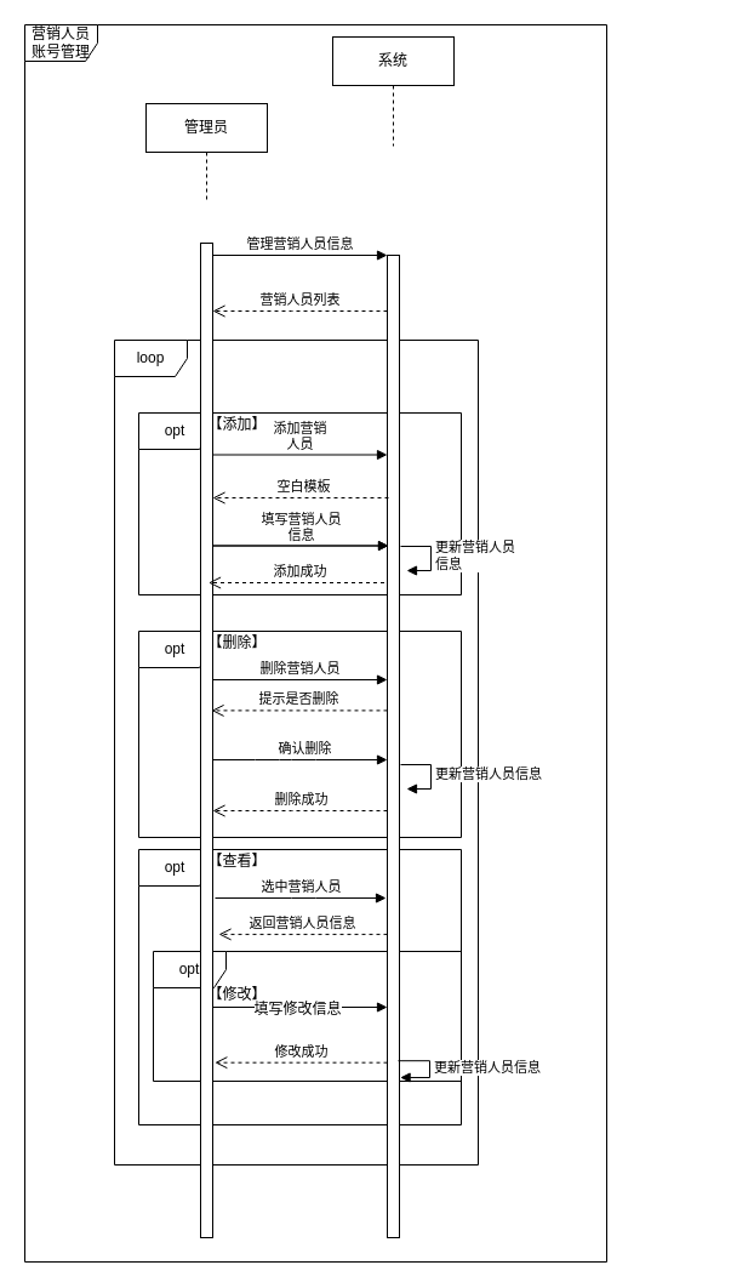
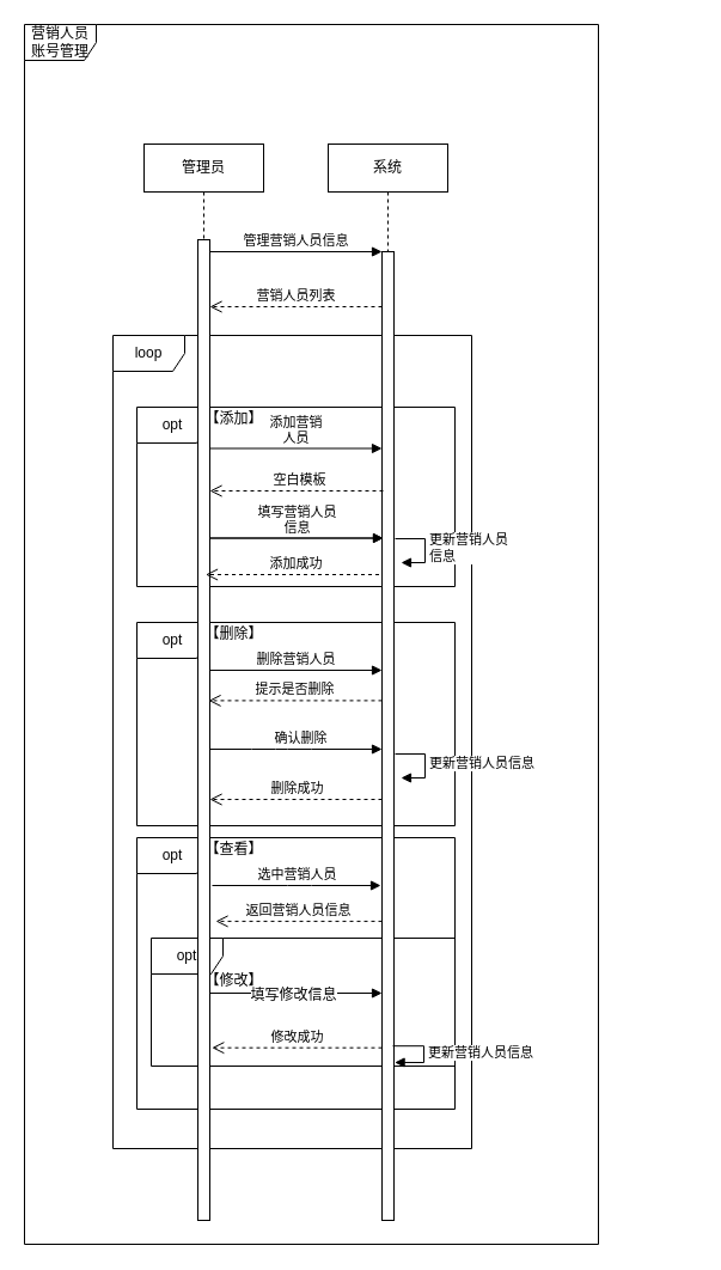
  <mxCell id="0" />
  <mxCell id="1" parent="0" />
  <mxCell id="2" value="营销人员账号管理" style="shape=umlFrame;whiteSpace=wrap;html=1;" vertex="1" parent="1"><mxGeometry x="20" y="20" width="480" height="1020" as="geometry" /></mxCell>
  <mxCell id="3" value="loop" style="shape=umlFrame;whiteSpace=wrap;html=1;" vertex="1" parent="1"><mxGeometry x="94" y="280" width="300" height="680" as="geometry" /></mxCell>
  <mxCell id="4" value="opt" style="shape=umlFrame;whiteSpace=wrap;html=1;" vertex="1" parent="1"><mxGeometry x="114" y="700" width="266" height="227" as="geometry" /></mxCell>
  <mxCell id="5" value="opt" style="shape=umlFrame;whiteSpace=wrap;html=1;" vertex="1" parent="1"><mxGeometry x="126" y="784" width="254" height="107" as="geometry" /></mxCell>
  <mxCell id="6" value="" style="html=1;verticalAlign=bottom;endArrow=block;" edge="1" parent="1" source="12" target="13"><mxGeometry x="-0.971" y="53" relative="1" as="geometry"><mxPoint x="210" y="849" as="sourcePoint" /><mxPoint x="319" y="890" as="targetPoint" /><Array as="points"><mxPoint x="258" y="830" /></Array><mxPoint y="1" as="offset" /></mxGeometry></mxCell>
  <mxCell id="7" value="填写修改信息" style="text;html=1;align=center;verticalAlign=middle;resizable=0;points=[];labelBackgroundColor=#ffffff;" vertex="1" connectable="0" parent="6"><mxGeometry x="0.153" y="-14" relative="1" as="geometry"><mxPoint x="-14" y="-13" as="offset" /></mxGeometry></mxCell>
  <mxCell id="8" value="opt" style="shape=umlFrame;whiteSpace=wrap;html=1;" vertex="1" parent="1"><mxGeometry x="114" y="520" width="266" height="170" as="geometry" /></mxCell>
  <mxCell id="9" value="opt" style="shape=umlFrame;whiteSpace=wrap;html=1;" vertex="1" parent="1"><mxGeometry x="114" y="340" width="266" height="150" as="geometry" /></mxCell>
- <mxCell id="10" value="管理员" style="shape=umlLifeline;perimeter=lifelinePerimeter;whiteSpace=wrap;html=1;container=1;collapsible=0;recursiveResize=0;outlineConnect=0;" vertex="1" parent="1"><mxGeometry x="120" y="85" width="100" height="80" as="geometry" /></mxCell>
- <mxCell id="11" value="系统" style="shape=umlLifeline;perimeter=lifelinePerimeter;whiteSpace=wrap;html=1;container=1;collapsible=0;recursiveResize=0;outlineConnect=0;" vertex="1" parent="1"><mxGeometry x="274" y="30" width="100" height="90" as="geometry" /></mxCell>
+ <mxCell id="10" value="管理员" style="shape=umlLifeline;perimeter=lifelinePerimeter;whiteSpace=wrap;html=1;container=1;collapsible=0;recursiveResize=0;outlineConnect=0;" vertex="1" parent="1"><mxGeometry x="120" y="120" width="100" height="80" as="geometry" /></mxCell>
+ <mxCell id="11" value="系统" style="shape=umlLifeline;perimeter=lifelinePerimeter;whiteSpace=wrap;html=1;container=1;collapsible=0;recursiveResize=0;outlineConnect=0;" vertex="1" parent="1"><mxGeometry x="274" y="120" width="100" height="90" as="geometry" /></mxCell>
  <mxCell id="12" value="" style="html=1;points=[];perimeter=orthogonalPerimeter;" vertex="1" parent="1"><mxGeometry x="165" y="200" width="10" height="820" as="geometry" /></mxCell>
  <mxCell id="13" value="" style="html=1;points=[];perimeter=orthogonalPerimeter;" vertex="1" parent="1"><mxGeometry x="319" y="210" width="10" height="810" as="geometry" /></mxCell>
  <mxCell id="14" value="管理营销人员信息" style="html=1;verticalAlign=bottom;endArrow=block;entryX=0;entryY=0;" edge="1" parent="1" source="12" target="13"><mxGeometry relative="1" as="geometry"><mxPoint x="250" y="210" as="sourcePoint" /></mxGeometry></mxCell>
  <mxCell id="15" value="营销人员列表" style="html=1;verticalAlign=bottom;endArrow=open;dashed=1;endSize=8;" edge="1" parent="1" source="13" target="12"><mxGeometry relative="1" as="geometry"><mxPoint x="174" y="290" as="targetPoint" /><Array as="points"><mxPoint x="250" y="256" /></Array></mxGeometry></mxCell>
  <mxCell id="16" value="添加营销&lt;br&gt;人员" style="html=1;verticalAlign=bottom;endArrow=block;" edge="1" parent="1" target="13"><mxGeometry width="80" relative="1" as="geometry"><mxPoint x="175" y="374.5" as="sourcePoint" /><mxPoint x="255" y="374.5" as="targetPoint" /><Array as="points" /></mxGeometry></mxCell>
  <mxCell id="17" value="更新&lt;span style=&quot;text-align: center&quot;&gt;营销人员&lt;/span&gt;&lt;br&gt;信息" style="edgeStyle=orthogonalEdgeStyle;html=1;align=left;spacingLeft=2;endArrow=block;rounded=0;entryX=1;entryY=0;" edge="1" parent="1"><mxGeometry relative="1" as="geometry"><mxPoint x="330" y="450" as="sourcePoint" /><Array as="points"><mxPoint x="355" y="450" /></Array><mxPoint x="335" y="470" as="targetPoint" /></mxGeometry></mxCell>
  <mxCell id="18" value="空白模板" style="html=1;verticalAlign=bottom;endArrow=open;dashed=1;endSize=8;" edge="1" parent="1" target="12"><mxGeometry x="-0.037" relative="1" as="geometry"><mxPoint x="320" y="410" as="sourcePoint" /><mxPoint x="240" y="410" as="targetPoint" /><Array as="points"><mxPoint x="240" y="410" /></Array><mxPoint as="offset" /></mxGeometry></mxCell>
  <mxCell id="19" value="【删除】" style="text;html=1;resizable=0;autosize=1;align=center;verticalAlign=middle;points=[];fillColor=none;strokeColor=none;rounded=0;" vertex="1" parent="1"><mxGeometry x="165" y="520" width="60" height="20" as="geometry" /></mxCell>
  <mxCell id="20" value="【添加】" style="text;html=1;resizable=0;autosize=1;align=center;verticalAlign=middle;points=[];fillColor=none;strokeColor=none;rounded=0;" vertex="1" parent="1"><mxGeometry x="165" y="340" width="60" height="20" as="geometry" /></mxCell>
  <mxCell id="21" value="填写营销人员&lt;br&gt;信息" style="html=1;verticalAlign=bottom;endArrow=block;" edge="1" parent="1"><mxGeometry width="80" relative="1" as="geometry"><mxPoint x="175" y="449.5" as="sourcePoint" /><mxPoint x="320" y="449.5" as="targetPoint" /><Array as="points" /></mxGeometry></mxCell>
  <mxCell id="22" value="添加成功" style="html=1;verticalAlign=bottom;endArrow=open;dashed=1;endSize=8;" edge="1" parent="1"><mxGeometry x="-0.037" relative="1" as="geometry"><mxPoint x="316.5" y="480" as="sourcePoint" /><mxPoint x="171.5" y="480" as="targetPoint" /><Array as="points"><mxPoint x="236.5" y="480" /></Array><mxPoint as="offset" /></mxGeometry></mxCell>
  <mxCell id="23" value="" style="html=1;verticalAlign=bottom;endArrow=block;" edge="1" parent="1"><mxGeometry width="80" relative="1" as="geometry"><mxPoint x="175" y="449.5" as="sourcePoint" /><mxPoint x="320" y="449.5" as="targetPoint" /><Array as="points" /></mxGeometry></mxCell>
  <mxCell id="24" value="&lt;span style=&quot;color: rgba(0 , 0 , 0 , 0) ; font-family: monospace ; font-size: 0px&quot;&gt;%3CmxGraphModel%3E%3Croot%3E%3CmxCell%20id%3D%220%22%2F%3E%3CmxCell%20id%3D%221%22%20parent%3D%220%22%2F%3E%3CmxCell%20id%3D%222%22%20value%3D%22%E6%B7%BB%E5%8A%A0%E5%B7%A5%E4%BD%9C%E4%BA%BA%E5%91%98%22%20style%3D%22html%3D1%3BverticalAlign%3Dbottom%3BendArrow%3Dblock%3B%22%20edge%3D%221%22%20parent%3D%221%22%3E%3CmxGeometry%20width%3D%2280%22%20relative%3D%221%22%20as%3D%22geometry%22%3E%3CmxPoint%20x%3D%22315%22%20y%3D%22414.5%22%20as%3D%22sourcePoint%22%2F%3E%3CmxPoint%20x%3D%22460%22%20y%3D%22414.5%22%20as%3D%22targetPoint%22%2F%3E%3CArray%20as%3D%22points%22%2F%3E%3C%2FmxGeometry%3E%3C%2FmxCell%3E%3CmxCell%20id%3D%223%22%20value%3D%22%E6%9B%B4%E6%96%B0%E5%B7%A5%E4%BD%9C%E4%BA%BA%E5%91%98%E4%B8%AA%E4%BA%BA%E4%BF%A1%E6%81%AF%22%20style%3D%22edgeStyle%3DorthogonalEdgeStyle%3Bhtml%3D1%3Balign%3Dleft%3BspacingLeft%3D2%3BendArrow%3Dblock%3Brounded%3D0%3BentryX%3D1%3BentryY%3D0%3B%22%20edge%3D%221%22%20parent%3D%221%22%3E%3CmxGeometry%20relative%3D%221%22%20as%3D%22geometry%22%3E%3CmxPoint%20x%3D%22470%22%20y%3D%22490%22%20as%3D%22sourcePoint%22%2F%3E%3CArray%20as%3D%22points%22%3E%3CmxPoint%20x%3D%22495%22%20y%3D%22490%22%2F%3E%3C%2FArray%3E%3CmxPoint%20x%3D%22475%22%20y%3D%22510%22%20as%3D%22targetPoint%22%2F%3E%3C%2FmxGeometry%3E%3C%2FmxCell%3E%3CmxCell%20id%3D%224%22%20value%3D%22%E7%A9%BA%E7%99%BD%E6%A8%A1%E6%9D%BF%22%20style%3D%22html%3D1%3BverticalAlign%3Dbottom%3BendArrow%3Dopen%3Bdashed%3D1%3BendSize%3D8%3B%22%20edge%3D%221%22%20parent%3D%221%22%3E%3CmxGeometry%20x%3D%22-0.037%22%20relative%3D%221%22%20as%3D%22geometry%22%3E%3CmxPoint%20x%3D%22460%22%20y%3D%22450%22%20as%3D%22sourcePoint%22%2F%3E%3CmxPoint%20x%3D%22315%22%20y%3D%22450%22%20as%3D%22targetPoint%22%2F%3E%3CArray%20as%3D%22points%22%3E%3CmxPoint%20x%3D%22380%22%20y%3D%22450%22%2F%3E%3C%2FArray%3E%3CmxPoint%20as%3D%22offset%22%2F%3E%3C%2FmxGeometry%3E%3C%2FmxCell%3E%3CmxCell%20id%3D%225%22%20value%3D%22%E6%B7%BB%E5%8A%A0%E6%88%90%E5%8A%9F%22%20style%3D%22html%3D1%3BverticalAlign%3Dbottom%3BendArrow%3Dopen%3Bdashed%3D1%3BendSize%3D8%3B%22%20edge%3D%221%22%20parent%3D%221%22%3E%3CmxGeometry%20x%3D%22-0.037%22%20relative%3D%221%22%20as%3D%22geometry%22%3E%3CmxPoint%20x%3D%22456.5%22%20y%3D%22520%22%20as%3D%22sourcePoint%22%2F%3E%3CmxPoint%20x%3D%22311.5%22%20y%3D%22520%22%20as%3D%22targetPoint%22%2F%3E%3CArray%20as%3D%22points%22%3E%3CmxPoint%20x%3D%22376.5%22%20y%3D%22520%22%2F%3E%3C%2FArray%3E%3CmxPoint%20as%3D%22offset%22%2F%3E%3C%2FmxGeometry%3E%3C%2FmxCell%3E%3CmxCell%20id%3D%226%22%20value%3D%22%E5%A1%AB%E5%86%99%E5%B7%A5%E4%BD%9C%E4%BA%BA%E5%91%98%E4%BF%A1%E6%81%AF%22%20style%3D%22html%3D1%3BverticalAlign%3Dbottom%3BendArrow%3Dblock%3B%22%20edge%3D%221%22%20parent%3D%221%22%3E%3CmxGeometry%20width%3D%2280%22%20relative%3D%221%22%20as%3D%22geometry%22%3E%3CmxPoint%20x%3D%22315%22%20y%3D%22489.5%22%20as%3D%22sourcePoint%22%2F%3E%3CmxPoint%20x%3D%22460%22%20y%3D%22489.5%22%20as%3D%22targetPoint%22%2F%3E%3CArray%20as%3D%22points%22%2F%3E%3C%2FmxGeometry%3E%3C%2FmxCell%3E%3C%2Froot%3E%3C%2FmxGraphModel%3E&lt;/span&gt;" style="text;html=1;align=center;verticalAlign=middle;resizable=0;points=[];autosize=1;" vertex="1" parent="1"><mxGeometry x="259" y="948" width="20" height="20" as="geometry" /></mxCell>
  <mxCell id="25" value="&lt;span style=&quot;color: rgba(0 , 0 , 0 , 0) ; font-family: monospace ; font-size: 0px&quot;&gt;%3CmxGraphModel%3E%3Croot%3E%3CmxCell%20id%3D%220%22%2F%3E%3CmxCell%20id%3D%221%22%20parent%3D%220%22%2F%3E%3CmxCell%20id%3D%222%22%20value%3D%22%E6%B7%BB%E5%8A%A0%E5%B7%A5%E4%BD%9C%E4%BA%BA%E5%91%98%22%20style%3D%22html%3D1%3BverticalAlign%3Dbottom%3BendArrow%3Dblock%3B%22%20edge%3D%221%22%20parent%3D%221%22%3E%3CmxGeometry%20width%3D%2280%22%20relative%3D%221%22%20as%3D%22geometry%22%3E%3CmxPoint%20x%3D%22315%22%20y%3D%22414.5%22%20as%3D%22sourcePoint%22%2F%3E%3CmxPoint%20x%3D%22460%22%20y%3D%22414.5%22%20as%3D%22targetPoint%22%2F%3E%3CArray%20as%3D%22points%22%2F%3E%3C%2FmxGeometry%3E%3C%2FmxCell%3E%3CmxCell%20id%3D%223%22%20value%3D%22%E6%9B%B4%E6%96%B0%E5%B7%A5%E4%BD%9C%E4%BA%BA%E5%91%98%E4%B8%AA%E4%BA%BA%E4%BF%A1%E6%81%AF%22%20style%3D%22edgeStyle%3DorthogonalEdgeStyle%3Bhtml%3D1%3Balign%3Dleft%3BspacingLeft%3D2%3BendArrow%3Dblock%3Brounded%3D0%3BentryX%3D1%3BentryY%3D0%3B%22%20edge%3D%221%22%20parent%3D%221%22%3E%3CmxGeometry%20relative%3D%221%22%20as%3D%22geometry%22%3E%3CmxPoint%20x%3D%22470%22%20y%3D%22490%22%20as%3D%22sourcePoint%22%2F%3E%3CArray%20as%3D%22points%22%3E%3CmxPoint%20x%3D%22495%22%20y%3D%22490%22%2F%3E%3C%2FArray%3E%3CmxPoint%20x%3D%22475%22%20y%3D%22510%22%20as%3D%22targetPoint%22%2F%3E%3C%2FmxGeometry%3E%3C%2FmxCell%3E%3CmxCell%20id%3D%224%22%20value%3D%22%E7%A9%BA%E7%99%BD%E6%A8%A1%E6%9D%BF%22%20style%3D%22html%3D1%3BverticalAlign%3Dbottom%3BendArrow%3Dopen%3Bdashed%3D1%3BendSize%3D8%3B%22%20edge%3D%221%22%20parent%3D%221%22%3E%3CmxGeometry%20x%3D%22-0.037%22%20relative%3D%221%22%20as%3D%22geometry%22%3E%3CmxPoint%20x%3D%22460%22%20y%3D%22450%22%20as%3D%22sourcePoint%22%2F%3E%3CmxPoint%20x%3D%22315%22%20y%3D%22450%22%20as%3D%22targetPoint%22%2F%3E%3CArray%20as%3D%22points%22%3E%3CmxPoint%20x%3D%22380%22%20y%3D%22450%22%2F%3E%3C%2FArray%3E%3CmxPoint%20as%3D%22offset%22%2F%3E%3C%2FmxGeometry%3E%3C%2FmxCell%3E%3CmxCell%20id%3D%225%22%20value%3D%22%E6%B7%BB%E5%8A%A0%E6%88%90%E5%8A%9F%22%20style%3D%22html%3D1%3BverticalAlign%3Dbottom%3BendArrow%3Dopen%3Bdashed%3D1%3BendSize%3D8%3B%22%20edge%3D%221%22%20parent%3D%221%22%3E%3CmxGeometry%20x%3D%22-0.037%22%20relative%3D%221%22%20as%3D%22geometry%22%3E%3CmxPoint%20x%3D%22456.5%22%20y%3D%22520%22%20as%3D%22sourcePoint%22%2F%3E%3CmxPoint%20x%3D%22311.5%22%20y%3D%22520%22%20as%3D%22targetPoint%22%2F%3E%3CArray%20as%3D%22points%22%3E%3CmxPoint%20x%3D%22376.5%22%20y%3D%22520%22%2F%3E%3C%2FArray%3E%3CmxPoint%20as%3D%22offset%22%2F%3E%3C%2FmxGeometry%3E%3C%2FmxCell%3E%3CmxCell%20id%3D%226%22%20value%3D%22%E5%A1%AB%E5%86%99%E5%B7%A5%E4%BD%9C%E4%BA%BA%E5%91%98%E4%BF%A1%E6%81%AF%22%20style%3D%22html%3D1%3BverticalAlign%3Dbottom%3BendArrow%3Dblock%3B%22%20edge%3D%221%22%20parent%3D%221%22%3E%3CmxGeometry%20width%3D%2280%22%20relative%3D%221%22%20as%3D%22geometry%22%3E%3CmxPoint%20x%3D%22315%22%20y%3D%22489.5%22%20as%3D%22sourcePoint%22%2F%3E%3CmxPoint%20x%3D%22460%22%20y%3D%22489.5%22%20as%3D%22targetPoint%22%2F%3E%3CArray%20as%3D%22points%22%2F%3E%3C%2FmxGeometry%3E%3C%2FmxCell%3E%3C%2Froot%3E%3C%2FmxGraphModel%3E&lt;/span&gt;" style="text;html=1;align=center;verticalAlign=middle;resizable=0;points=[];autosize=1;" vertex="1" parent="1"><mxGeometry x="561" y="40" width="20" height="20" as="geometry" /></mxCell>
  <mxCell id="26" value="删除营销人员" style="html=1;verticalAlign=bottom;endArrow=block;" edge="1" parent="1" target="13"><mxGeometry width="80" relative="1" as="geometry"><mxPoint x="175" y="560" as="sourcePoint" /><mxPoint x="255" y="560" as="targetPoint" /></mxGeometry></mxCell>
  <mxCell id="27" value="提示是否删除" style="html=1;verticalAlign=bottom;endArrow=open;dashed=1;endSize=8;entryX=0.9;entryY=0.47;entryDx=0;entryDy=0;entryPerimeter=0;" edge="1" parent="1" source="13" target="12"><mxGeometry relative="1" as="geometry"><mxPoint x="300" y="600" as="sourcePoint" /><mxPoint x="220" y="600" as="targetPoint" /></mxGeometry></mxCell>
  <mxCell id="28" value="确认删除" style="html=1;verticalAlign=bottom;endArrow=block;" edge="1" parent="1" source="12" target="13"><mxGeometry x="0.061" width="80" relative="1" as="geometry"><mxPoint x="210" y="650" as="sourcePoint" /><mxPoint x="290" y="650" as="targetPoint" /><Array as="points"><mxPoint x="220" y="626" /><mxPoint x="250" y="626" /></Array><mxPoint as="offset" /></mxGeometry></mxCell>
  <mxCell id="29" value="更新营销人员信息" style="edgeStyle=orthogonalEdgeStyle;html=1;align=left;spacingLeft=2;endArrow=block;rounded=0;entryX=1;entryY=0;" edge="1" parent="1"><mxGeometry relative="1" as="geometry"><mxPoint x="330" y="630" as="sourcePoint" /><Array as="points"><mxPoint x="355" y="630" /></Array><mxPoint x="335" y="650" as="targetPoint" /></mxGeometry></mxCell>
  <mxCell id="30" value="删除成功" style="html=1;verticalAlign=bottom;endArrow=open;dashed=1;endSize=8;" edge="1" parent="1" source="13" target="12"><mxGeometry x="-0.014" relative="1" as="geometry"><mxPoint x="290" y="650" as="sourcePoint" /><mxPoint x="210" y="650" as="targetPoint" /><Array as="points"><mxPoint x="250" y="668" /></Array><mxPoint as="offset" /></mxGeometry></mxCell>
  <mxCell id="31" value="【查看】" style="text;html=1;align=center;verticalAlign=middle;resizable=0;points=[];autosize=1;" vertex="1" parent="1"><mxGeometry x="165" y="700" width="60" height="20" as="geometry" /></mxCell>
  <mxCell id="32" value="选中营销人员" style="html=1;verticalAlign=bottom;endArrow=block;" edge="1" parent="1"><mxGeometry relative="1" as="geometry"><mxPoint x="177" y="740" as="sourcePoint" /><mxPoint x="318" y="740" as="targetPoint" /><Array as="points"><mxPoint x="250" y="740" /></Array></mxGeometry></mxCell>
  <mxCell id="33" value="返回营销人员信息" style="html=1;verticalAlign=bottom;endArrow=open;dashed=1;endSize=8;entryX=1.5;entryY=0.695;entryDx=0;entryDy=0;entryPerimeter=0;" edge="1" parent="1" source="13" target="12"><mxGeometry relative="1" as="geometry"><mxPoint x="175" y="810" as="targetPoint" /><mxPoint x="245" y="810" as="sourcePoint" /></mxGeometry></mxCell>
  <mxCell id="34" value="【修改】" style="text;html=1;align=center;verticalAlign=middle;resizable=0;points=[];autosize=1;" vertex="1" parent="1"><mxGeometry x="165" y="810" width="60" height="20" as="geometry" /></mxCell>
  <mxCell id="35" value="更新营销人员信息" style="edgeStyle=orthogonalEdgeStyle;html=1;align=left;spacingLeft=2;endArrow=block;rounded=0;entryX=1.06;entryY=0.837;exitX=0.9;exitY=0.82;exitDx=0;exitDy=0;exitPerimeter=0;entryDx=0;entryDy=0;entryPerimeter=0;" edge="1" parent="1" source="13" target="13"><mxGeometry relative="1" as="geometry"><mxPoint x="329" y="890" as="sourcePoint" /><Array as="points"><mxPoint x="354" y="874" /><mxPoint x="354" y="888" /></Array><mxPoint x="334" y="910" as="targetPoint" /></mxGeometry></mxCell>
  <mxCell id="36" value="修改成功" style="html=1;verticalAlign=bottom;endArrow=open;dashed=1;endSize=8;entryX=1.18;entryY=0.824;entryDx=0;entryDy=0;entryPerimeter=0;" edge="1" parent="1" source="13" target="12"><mxGeometry relative="1" as="geometry"><mxPoint x="318" y="849" as="sourcePoint" /><mxPoint x="170" y="849" as="targetPoint" /></mxGeometry></mxCell>
